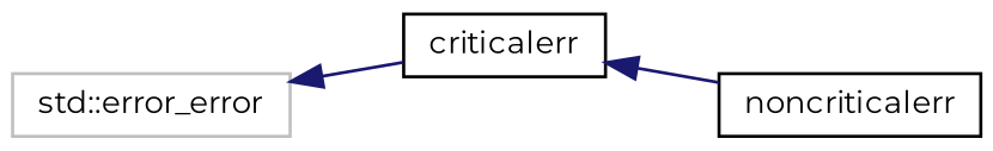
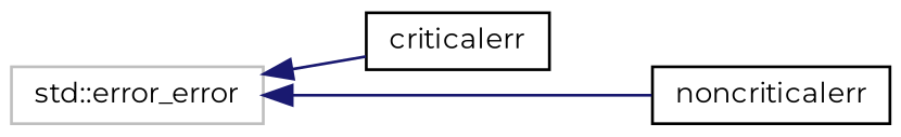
  digraph {
    fontname=Montserrat
    rankdir=LR
    node [color=black fillcolor=white fontname=Montserrat fontsize=10 shape=record style=filled]
    edge [color=midnightblue dir=back fontname=Montserrat fontsize=10 labelfontname=Helvetica labelfontsize=10 style=solid]
    n1 [color=grey75 height=0.2 label="std::error_error" width=0.4]
    n2 [height=0.2 label=criticalerr width=0.4]
    n3 [height=0.2 label=noncriticalerr width=0.4]
    n1 -> n2
-   n2 -> n3
+   n1 -> n3
  }
